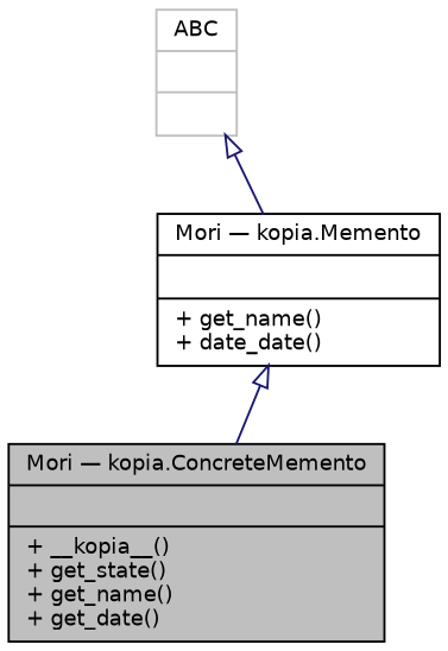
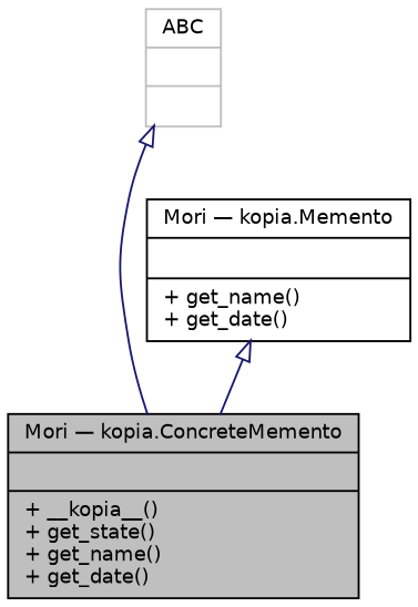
  digraph {
    node [color=black fontname=Helvetica fontsize=10 shape=record]
    edge [arrowtail=onormal color=midnightblue dir=back fontname=Helvetica fontsize=10 labelfontname=Helvetica labelfontsize=10 style=solid]
    n1 [fillcolor=grey75 fontcolor=black height=0.2 label="{Mori — kopia.ConcreteMemento\n||+ __kopia__()\l+ get_state()\l+ get_name()\l+ get_date()\l}" style=filled width=0.4]
-   n2 [height=0.2 label="{Mori — kopia.Memento\n||+ get_name()\l+ date_date()\l}" width=0.4]
+   n2 [height=0.2 label="{Mori — kopia.Memento\n||+ get_name()\l+ get_date()\l}" width=0.4]
    n3 [color=grey75 height=0.2 label="{ABC\n||}" width=0.4]
    n2 -> n1
-   n3 -> n2
+   n3 -> n1
  }
